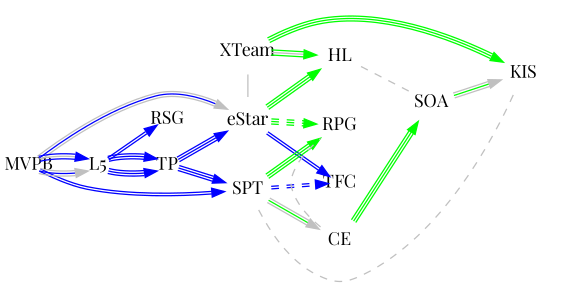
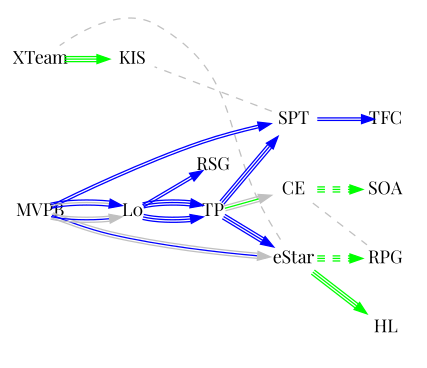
  digraph {
    fontname="Playfair Display"
    rankdir=LR
    node [color=white fixedsize=true fontname="Playfair Display" margin=0.5 shape=circle]
    edge [color="green:green:green" fontname="Playfair Display"]
    eStar [width=.5]
    RPG [width=.5]
    XTeam [width=.5]
    HL [width=.5]
    TFC [width=0.25]
    KIS [width=.5]
    SOA [width=.5]
    SPT [width=.5]
    CE [width=.5]
    RSG [width=0.25]
-   L5 [width=0.25]
+   L5 [width=0.25 label=L0]
    TP [width=0.25]
    MVPB [width=0.25]
    eStar -> RPG [style=dashed]
-   eStar -> XTeam [color=gray constraint=false dir=none style=solid]
+   eStar -> XTeam [color=gray constraint=false dir=none style=dashed]
    eStar -> HL
-   eStar -> TFC [color="blue:blue"]
-   XTeam -> HL [color="green:gray:green"]
    XTeam -> KIS
-   HL -> SOA [color=gray constraint=false dir=none style=dashed]
-   SOA -> KIS [color="gray:green:gray"]
-   SPT -> RPG
-   SPT -> TFC [color="blue:blue" style=dashed]
+   SPT -> TFC [color="blue:blue"]
    SPT -> KIS [color=gray constraint=false dir=none style=dashed]
-   SPT -> CE [color="gray:green:gray"]
+   TP -> CE [color="gray:green:gray"]
    CE -> RPG [color=gray constraint=false dir=none style=dashed]
-   CE -> SOA
+   CE -> SOA [style=dashed]
    L5 -> RSG [color="blue:blue"]
    L5 -> TP [color="blue:blue:blue"]
    L5 -> TP [color="blue:blue:blue"]
    TP -> eStar [color="blue:blue:blue"]
    TP -> SPT [color="blue:blue:blue"]
    MVPB -> eStar [color="gray:blue:gray"]
    MVPB -> SPT [color="blue:blue"]
    MVPB -> L5 [color="gray:blue:gray"]
    MVPB -> L5 [color="blue:gray:blue"]
  }
